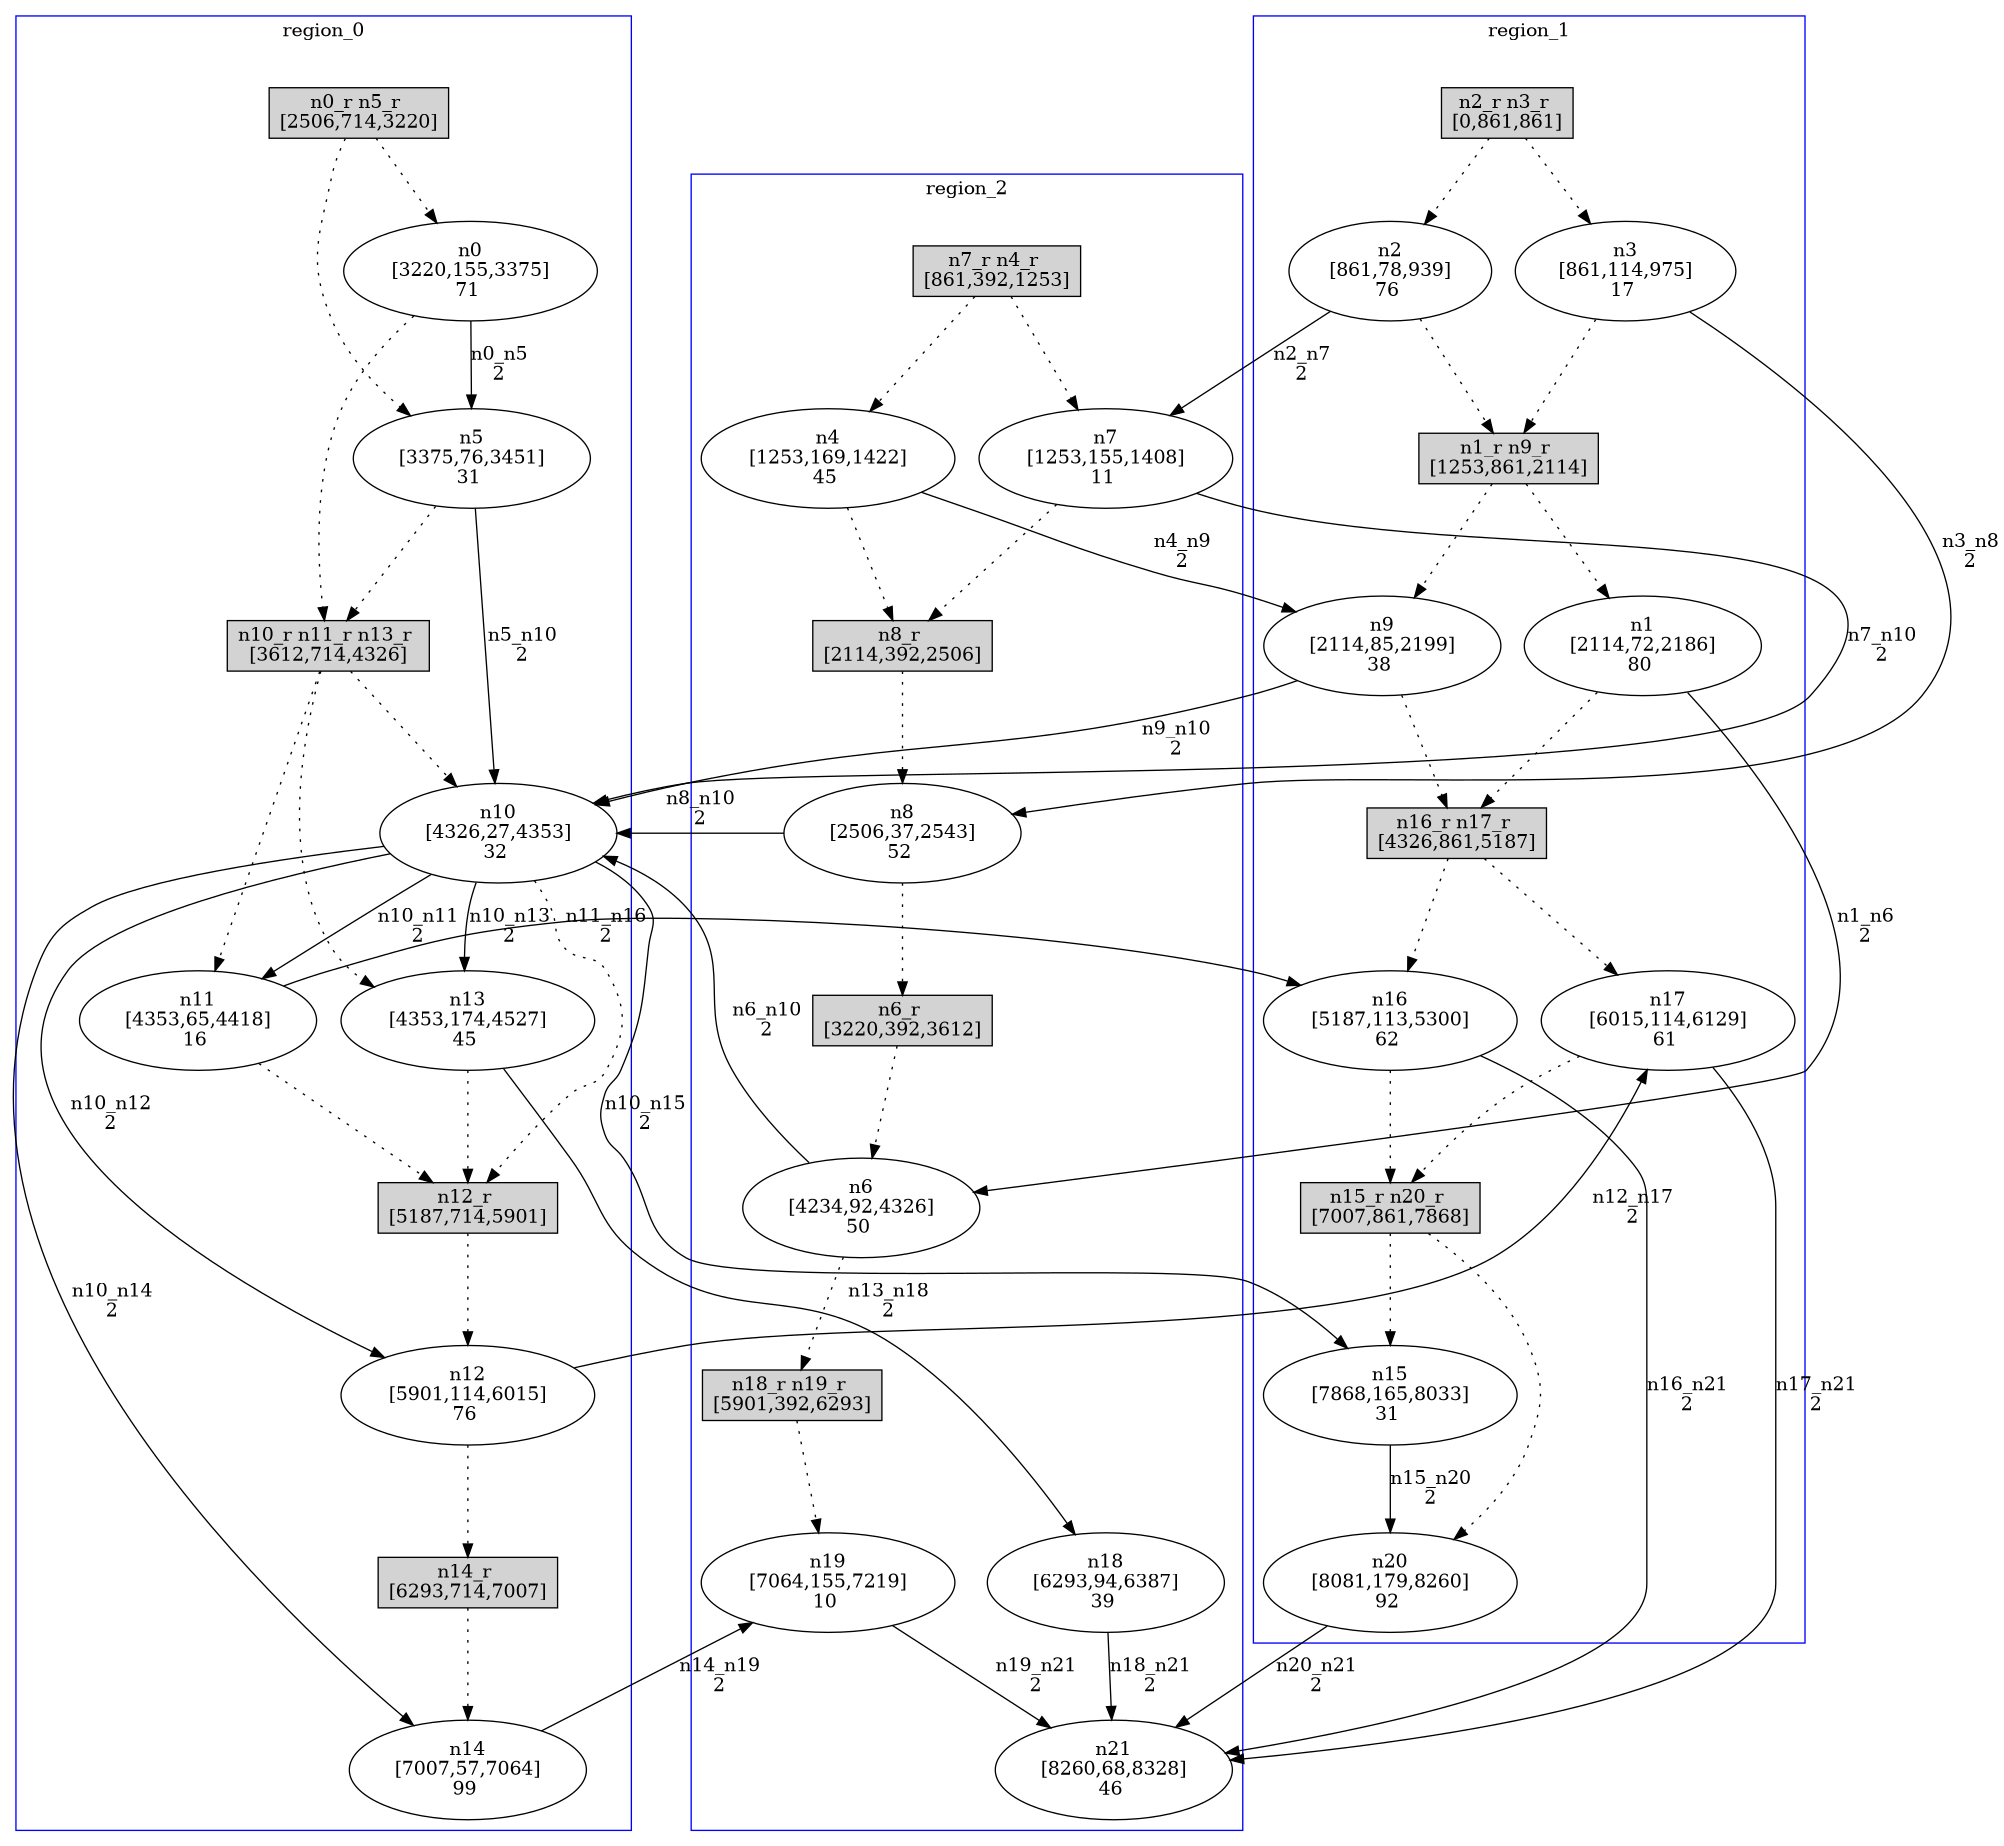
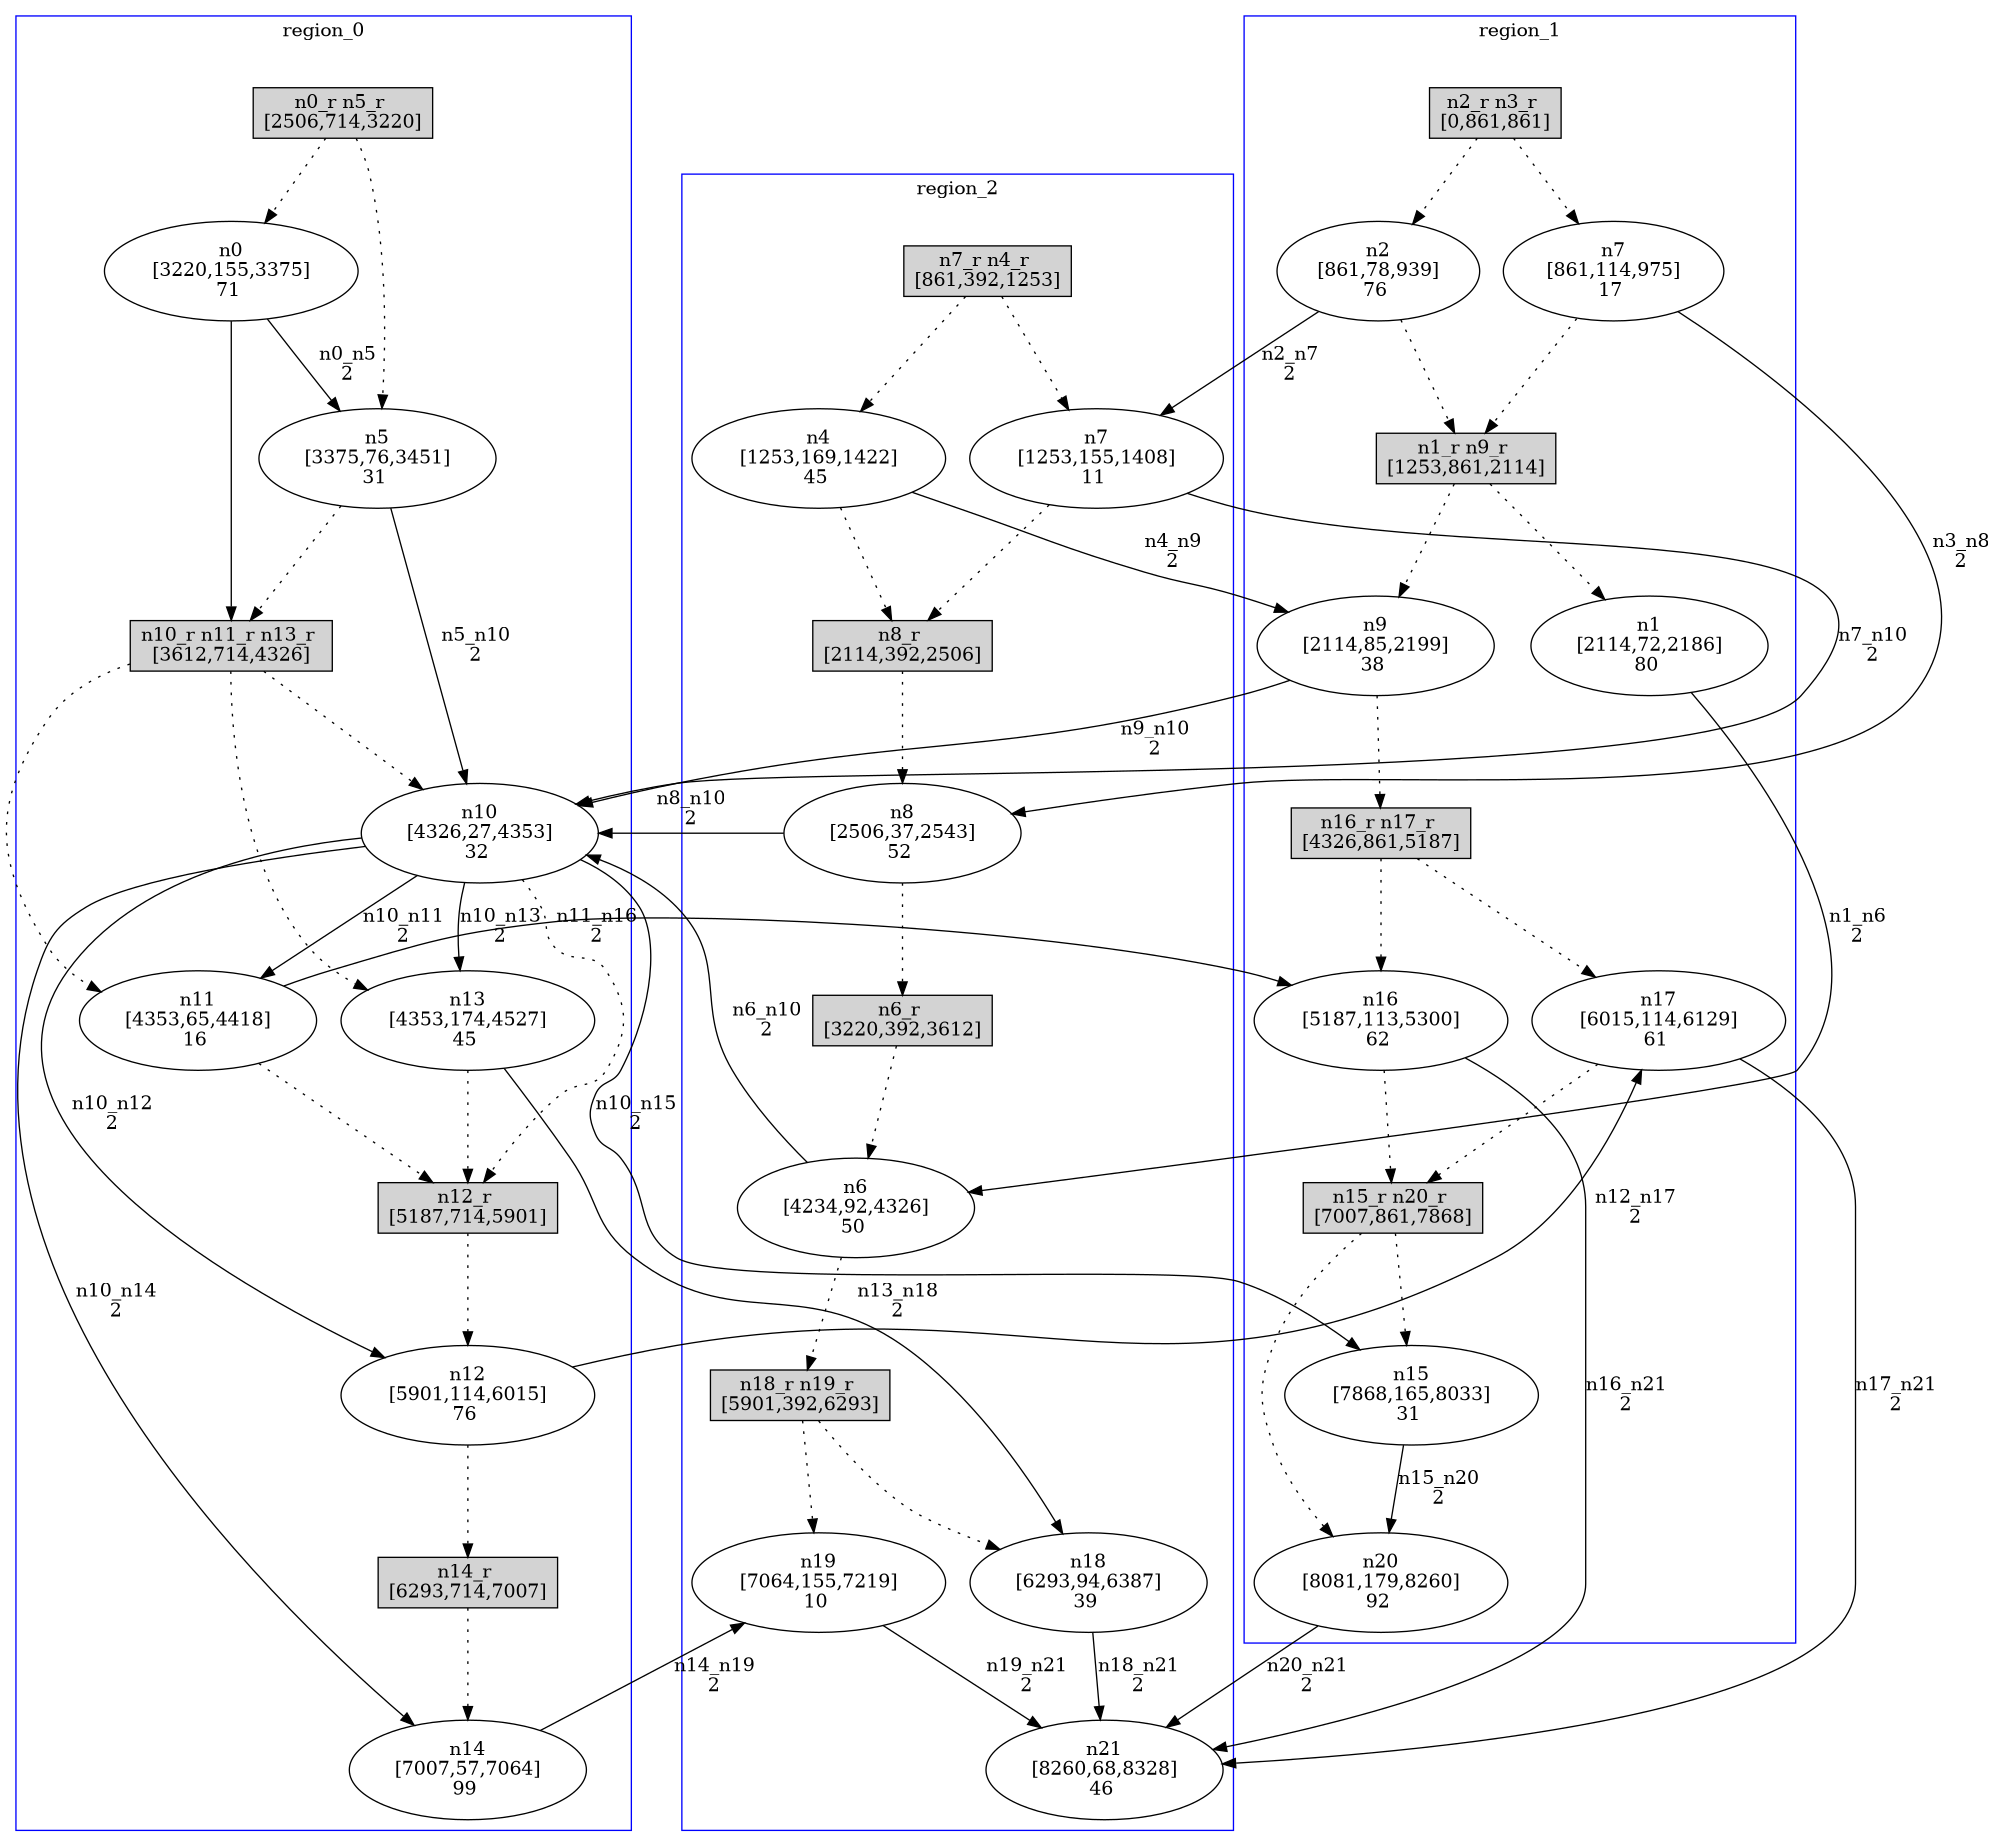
  digraph {
    edge [style=dotted]
    n1 [label="n0_r n5_r \n[2506,714,3220]" shape=box style=filled]
    n2 [label="n0\n[3220,155,3375]\n71 "]
    n3 [label="n5\n[3375,76,3451]\n31 "]
    n4 [label="n10_r n11_r n13_r \n[3612,714,4326]" shape=box style=filled]
    n5 [label="n10\n[4326,27,4353]\n32 "]
    n6 [label="n11\n[4353,65,4418]\n16 "]
    n7 [label="n13\n[4353,174,4527]\n45 "]
    n8 [label="n12_r \n[5187,714,5901]" shape=box style=filled]
    n9 [label="n12\n[5901,114,6015]\n76 "]
    n10 [label="n14_r \n[6293,714,7007]" shape=box style=filled]
    n11 [label="n14\n[7007,57,7064]\n99 "]
    n12 [label="n2_r n3_r \n[0,861,861]" shape=box style=filled]
    n13 [label="n2\n[861,78,939]\n76 "]
-   n14 [label="n3\n[861,114,975]\n17 "]
+   n14 [label="n7\n[861,114,975]\n17 "]
    n15 [label="n1_r n9_r \n[1253,861,2114]" shape=box style=filled]
    n16 [label="n1\n[2114,72,2186]\n80 "]
    n17 [label="n9\n[2114,85,2199]\n38 "]
    n18 [label="n16_r n17_r \n[4326,861,5187]" shape=box style=filled]
    n19 [label="n16\n[5187,113,5300]\n62 "]
    n20 [label="n17\n[6015,114,6129]\n61 "]
    n21 [label="n15_r n20_r \n[7007,861,7868]" shape=box style=filled]
    n22 [label="n15\n[7868,165,8033]\n31 "]
    n23 [label="n20\n[8081,179,8260]\n92 "]
    n24 [label="n7_r n4_r \n[861,392,1253]" shape=box style=filled]
    n25 [label="n7\n[1253,155,1408]\n11 "]
    n26 [label="n4\n[1253,169,1422]\n45 "]
    n27 [label="n8_r \n[2114,392,2506]" shape=box style=filled]
    n28 [label="n8\n[2506,37,2543]\n52 "]
    n29 [label="n6_r \n[3220,392,3612]" shape=box style=filled]
    n30 [label="n6\n[4234,92,4326]\n50 "]
    n31 [label="n18_r n19_r \n[5901,392,6293]" shape=box style=filled]
    n32 [label="n18\n[6293,94,6387]\n39 "]
    n33 [label="n19\n[7064,155,7219]\n10 "]
    n34 [label="n21\n[8260,68,8328]\n46 "]
    subgraph cluster_1 {
      color=blue
      label=region_0
      stytle=filled
      n1
      n2
      n3
      n4
      n5
      n6
      n7
      n8
      n9
      n10
      n11
    }
    subgraph cluster_2 {
      color=blue
      label=region_1
      stytle=filled
      n12
      n13
      n14
      n15
      n16
      n17
      n18
      n19
      n20
      n21
      n22
      n23
    }
    subgraph cluster_3 {
      color=blue
      label=region_2
      stytle=filled
      n24
      n25
      n26
      n27
      n28
      n29
      n30
      n31
      n32
      n33
      n34
    }
    n1 -> n2
    n1 -> n3
    n2 -> n3 [label="n0_n5\n2" style=""]
-   n2 -> n4
+   n2 -> n4 [style=solid]
    n3 -> n4
    n3 -> n5 [label="n5_n10\n2" style=""]
    n4 -> n5
    n4 -> n6
    n4 -> n7
    n5 -> n6 [label="n10_n11\n2" style=""]
    n5 -> n7 [label="n10_n13\n2" style=""]
    n5 -> n8
    n5 -> n9 [label="n10_n12\n2" style=""]
    n5 -> n11 [label="n10_n14\n2" style=""]
    n5 -> n22 [label="n10_n15\n2" style=""]
    n6 -> n8
    n6 -> n19 [label="n11_n16\n2" style=""]
    n7 -> n8
    n7 -> n32 [label="n13_n18\n2" style=""]
    n8 -> n9
    n9 -> n10
    n9 -> n20 [label="n12_n17\n2" style=""]
    n10 -> n11
    n11 -> n33 [label="n14_n19\n2" style=""]
    n12 -> n13
    n12 -> n14
    n13 -> n15
    n13 -> n25 [label="n2_n7\n2" style=""]
    n14 -> n15
    n14 -> n28 [label="n3_n8\n2" style=""]
    n15 -> n16
    n15 -> n17
-   n16 -> n18
    n16 -> n30 [label="n1_n6\n2" style=""]
    n17 -> n5 [label="n9_n10\n2" style=""]
    n17 -> n18
    n18 -> n19
    n18 -> n20
    n19 -> n21
    n19 -> n34 [label="n16_n21\n2" style=""]
    n20 -> n21
    n20 -> n34 [label="n17_n21\n2" style=""]
    n21 -> n22
    n21 -> n23
    n22 -> n23 [label="n15_n20\n2" style=""]
    n23 -> n34 [label="n20_n21\n2" style=""]
    n24 -> n25
    n24 -> n26
    n25 -> n5 [label="n7_n10\n2" style=""]
    n25 -> n27
    n26 -> n17 [label="n4_n9\n2" style=""]
    n26 -> n27
    n27 -> n28
    n28 -> n5 [label="n8_n10\n2" style=""]
    n28 -> n29
    n29 -> n30
    n30 -> n5 [label="n6_n10\n2" style=""]
    n30 -> n31
+   n31 -> n32
    n31 -> n33
    n32 -> n34 [label="n18_n21\n2" style=""]
    n33 -> n34 [label="n19_n21\n2" style=""]
  }
